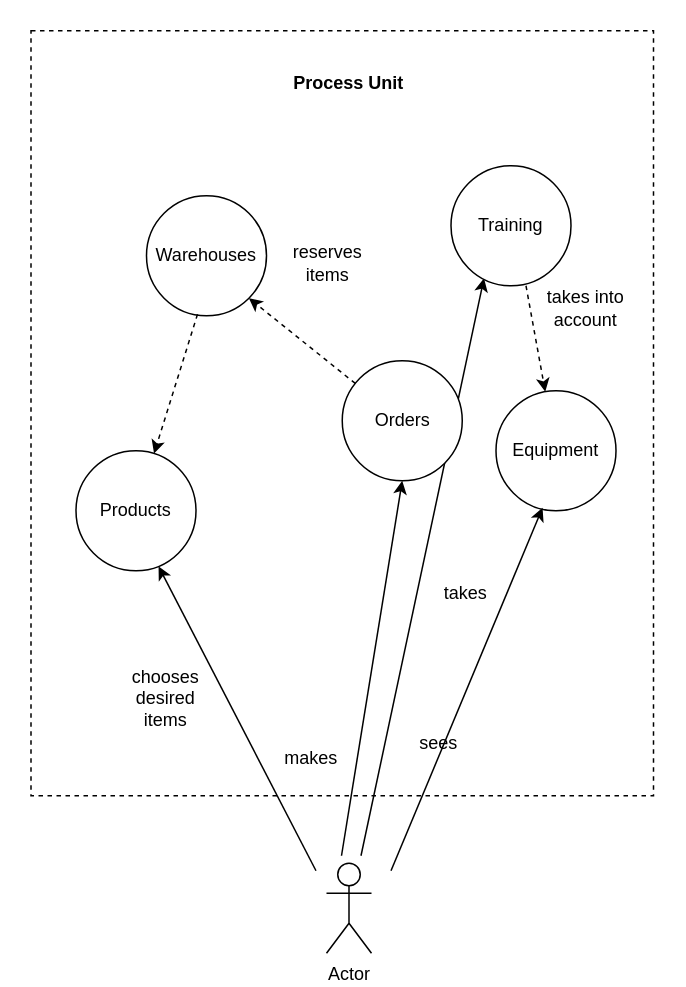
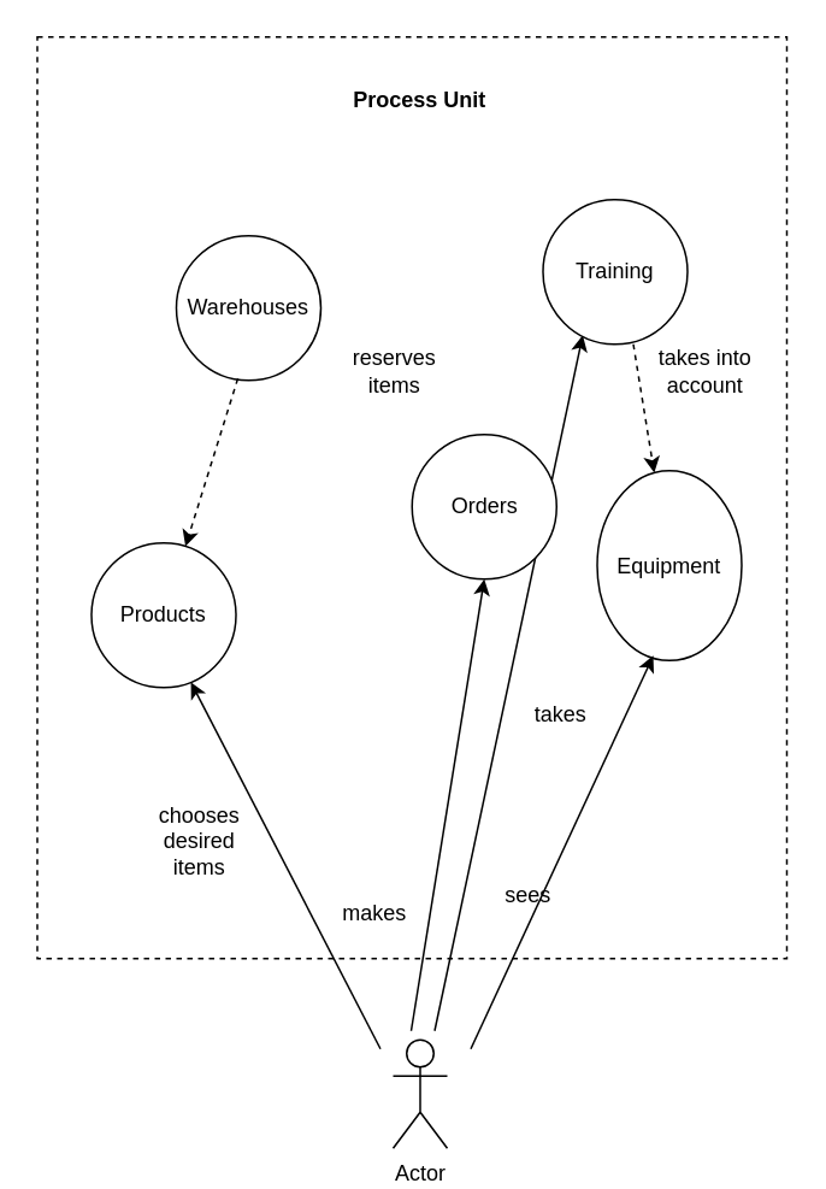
  <mxCell id="0" />
  <mxCell id="1" parent="0" />
  <mxCell id="2" value="" style="html=1;dashed=1;" vertex="1" parent="1"><mxGeometry x="20" y="20" width="415" height="510" as="geometry" /></mxCell>
  <mxCell id="3" value="&lt;b&gt;Process Unit&lt;/b&gt;" style="text;html=1;strokeColor=none;fillColor=none;align=center;verticalAlign=middle;whiteSpace=wrap;rounded=0;" vertex="1" parent="1"><mxGeometry x="177" y="40" width="110" height="30" as="geometry" /></mxCell>
  <mxCell id="4" value="Actor" style="shape=umlActor;verticalLabelPosition=bottom;verticalAlign=top;html=1;" vertex="1" parent="1"><mxGeometry x="217" y="575" width="30" height="60" as="geometry" /></mxCell>
  <mxCell id="5" value="" style="endArrow=classic;html=1;rounded=0;entryX=0.5;entryY=1;entryDx=0;entryDy=0;" edge="1" parent="1" target="8"><mxGeometry width="50" height="50" relative="1" as="geometry"><mxPoint x="227" y="570" as="sourcePoint" /><mxPoint x="183.684" y="314.438" as="targetPoint" /></mxGeometry></mxCell>
  <mxCell id="6" value="" style="endArrow=classic;html=1;rounded=0;entryX=0.688;entryY=0.963;entryDx=0;entryDy=0;entryPerimeter=0;" edge="1" parent="1" target="10"><mxGeometry width="50" height="50" relative="1" as="geometry"><mxPoint x="210" y="580" as="sourcePoint" /><mxPoint x="277" y="200" as="targetPoint" /></mxGeometry></mxCell>
  <mxCell id="7" value="" style="endArrow=classic;html=1;rounded=0;entryX=0.275;entryY=0.938;entryDx=0;entryDy=0;entryPerimeter=0;" edge="1" parent="1" target="18"><mxGeometry width="50" height="50" relative="1" as="geometry"><mxPoint x="240" y="570" as="sourcePoint" /><mxPoint x="310" y="440" as="targetPoint" /></mxGeometry></mxCell>
  <mxCell id="8" value="&lt;span style=&quot;&quot;&gt;Orders&lt;/span&gt;" style="ellipse;whiteSpace=wrap;html=1;aspect=fixed;" vertex="1" parent="1"><mxGeometry x="227.5" y="240" width="80" height="80" as="geometry" /></mxCell>
  <mxCell id="9" value="makes" style="text;html=1;strokeColor=none;fillColor=none;align=center;verticalAlign=middle;whiteSpace=wrap;rounded=0;dashed=1;" vertex="1" parent="1"><mxGeometry x="177" y="490" width="60" height="30" as="geometry" /></mxCell>
  <mxCell id="10" value="&lt;span style=&quot;&quot;&gt;Products&lt;/span&gt;" style="ellipse;whiteSpace=wrap;html=1;aspect=fixed;" vertex="1" parent="1"><mxGeometry x="50" y="300" width="80" height="80" as="geometry" /></mxCell>
  <mxCell id="11" value="chooses desired items" style="text;html=1;strokeColor=none;fillColor=none;align=center;verticalAlign=middle;whiteSpace=wrap;rounded=0;dashed=1;" vertex="1" parent="1"><mxGeometry x="80" y="450" width="60" height="30" as="geometry" /></mxCell>
  <mxCell id="12" value="&lt;span style=&quot;&quot;&gt;Warehouses&lt;/span&gt;" style="ellipse;whiteSpace=wrap;html=1;aspect=fixed;" vertex="1" parent="1"><mxGeometry x="97" y="130" width="80" height="80" as="geometry" /></mxCell>
  <mxCell id="13" value="" style="endArrow=classic;html=1;rounded=0;dashed=1;exitX=0.425;exitY=0.988;exitDx=0;exitDy=0;exitPerimeter=0;" edge="1" parent="1" source="12" target="10"><mxGeometry width="50" height="50" relative="1" as="geometry"><mxPoint x="-150" y="262.38" as="sourcePoint" /><mxPoint x="-116.6" y="169.997" as="targetPoint" /></mxGeometry></mxCell>
- <mxCell id="14" value="" style="endArrow=classic;html=1;rounded=0;dashed=1;entryX=1;entryY=1;entryDx=0;entryDy=0;" edge="1" parent="1" source="8" target="12"><mxGeometry width="50" height="50" relative="1" as="geometry"><mxPoint x="-140" y="272.38" as="sourcePoint" /><mxPoint x="-106.6" y="179.997" as="targetPoint" /></mxGeometry></mxCell>
- <mxCell id="15" value="reserves&lt;br&gt;items" style="text;html=1;strokeColor=none;fillColor=none;align=center;verticalAlign=middle;whiteSpace=wrap;rounded=0;dashed=1;" vertex="1" parent="1"><mxGeometry x="187.5" y="160" width="60" height="30" as="geometry" /></mxCell>
- <mxCell id="16" value="Equipment" style="ellipse;whiteSpace=wrap;html=1;aspect=fixed;" vertex="1" parent="1"><mxGeometry x="330" y="260" width="80" height="80" as="geometry" /></mxCell>
+ <mxCell id="15" value="reserves&lt;br&gt;items" style="text;html=1;strokeColor=none;fillColor=none;align=center;verticalAlign=middle;whiteSpace=wrap;rounded=0;dashed=1;" vertex="1" parent="1"><mxGeometry x="187.5" y="190" width="60" height="30" as="geometry" /></mxCell>
+ <mxCell id="16" value="Equipment" style="ellipse;whiteSpace=wrap;html=1;aspect=fixed;" vertex="1" parent="1"><mxGeometry x="330" y="260" width="80" height="105" as="geometry" /></mxCell>
  <mxCell id="17" value="sees" style="text;html=1;strokeColor=none;fillColor=none;align=center;verticalAlign=middle;whiteSpace=wrap;rounded=0;dashed=1;" vertex="1" parent="1"><mxGeometry x="262" y="480" width="60" height="30" as="geometry" /></mxCell>
  <mxCell id="18" value="Training" style="ellipse;whiteSpace=wrap;html=1;aspect=fixed;" vertex="1" parent="1"><mxGeometry x="300" y="110" width="80" height="80" as="geometry" /></mxCell>
  <mxCell id="19" value="" style="endArrow=classic;html=1;rounded=0;entryX=0.388;entryY=0.975;entryDx=0;entryDy=0;entryPerimeter=0;" edge="1" parent="1" target="16"><mxGeometry width="50" height="50" relative="1" as="geometry"><mxPoint x="260" y="580" as="sourcePoint" /><mxPoint x="364" y="347" as="targetPoint" /></mxGeometry></mxCell>
  <mxCell id="20" value="takes" style="text;html=1;strokeColor=none;fillColor=none;align=center;verticalAlign=middle;whiteSpace=wrap;rounded=0;dashed=1;" vertex="1" parent="1"><mxGeometry x="280" y="380" width="60" height="30" as="geometry" /></mxCell>
  <mxCell id="21" value="" style="endArrow=classic;html=1;rounded=0;dashed=1;" edge="1" parent="1" target="16"><mxGeometry width="50" height="50" relative="1" as="geometry"><mxPoint x="350" y="190" as="sourcePoint" /><mxPoint x="-116.6" y="169.997" as="targetPoint" /></mxGeometry></mxCell>
  <mxCell id="22" value="takes into account" style="text;html=1;strokeColor=none;fillColor=none;align=center;verticalAlign=middle;whiteSpace=wrap;rounded=0;dashed=1;" vertex="1" parent="1"><mxGeometry x="360" y="190" width="60" height="30" as="geometry" /></mxCell>
